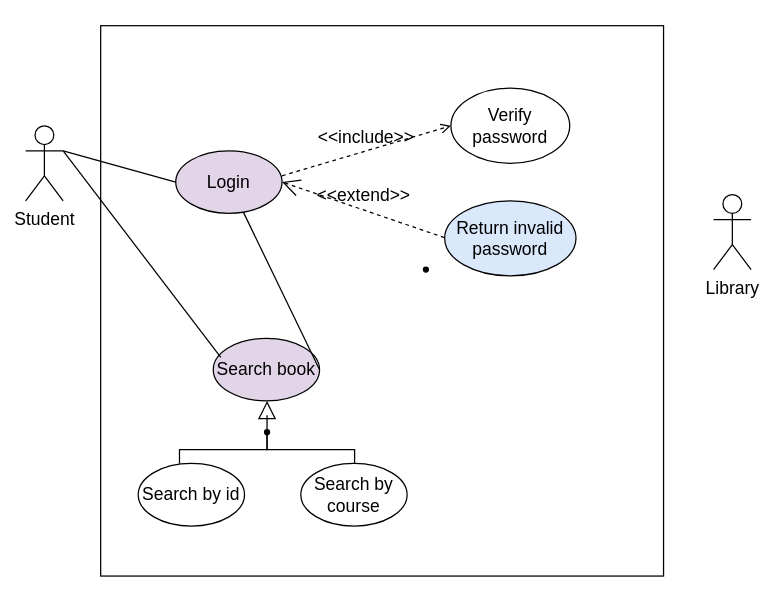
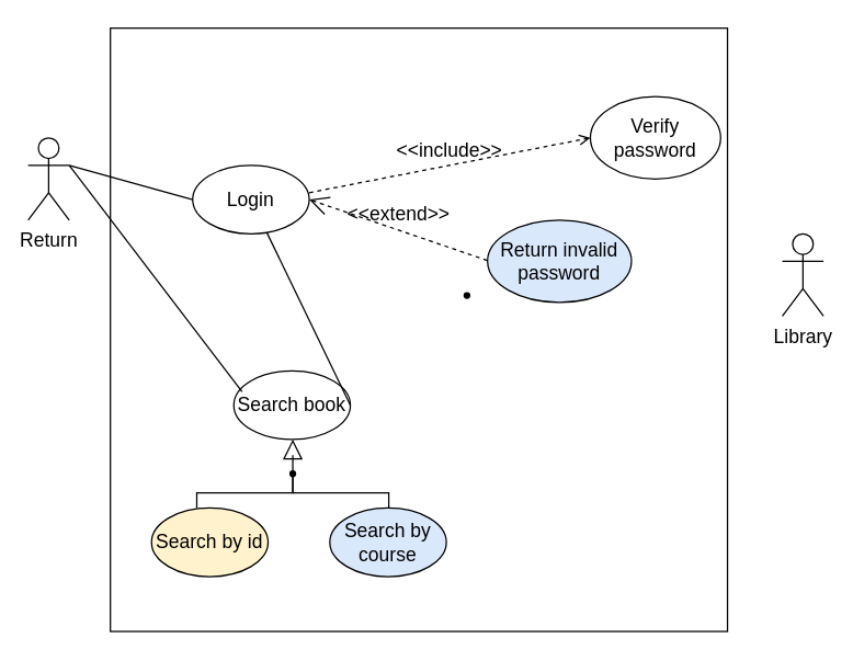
  <mxCell id="0" />
  <mxCell id="1" parent="0" />
  <mxCell id="2" value="" style="rounded=0;whiteSpace=wrap;html=1;" vertex="1" parent="1"><mxGeometry x="80" y="20" width="450" height="440" as="geometry" /></mxCell>
- <mxCell id="3" value="Login" style="ellipse;whiteSpace=wrap;html=1;fontSize=14;fillColor=#e1d5e7;" vertex="1" parent="1"><mxGeometry x="140" y="120" width="85" height="50" as="geometry" /></mxCell>
+ <mxCell id="3" value="Login" style="ellipse;whiteSpace=wrap;html=1;fontSize=14;" vertex="1" parent="1"><mxGeometry x="140" y="120" width="85" height="50" as="geometry" /></mxCell>
  <mxCell id="4" value="Return invalid password" style="ellipse;whiteSpace=wrap;html=1;fontSize=14;fillColor=#dae8fc;" vertex="1" parent="1"><mxGeometry x="355" y="160" width="105" height="60" as="geometry" /></mxCell>
- <mxCell id="5" value="Verify password" style="ellipse;whiteSpace=wrap;html=1;fontSize=14;" vertex="1" parent="1"><mxGeometry x="360" y="70" width="95" height="60" as="geometry" /></mxCell>
+ <mxCell id="5" value="Verify password" style="ellipse;whiteSpace=wrap;html=1;fontSize=14;" vertex="1" parent="1"><mxGeometry x="430" y="70" width="95" height="60" as="geometry" /></mxCell>
  <mxCell id="6" value="&amp;lt;&amp;lt;extend&amp;gt;&amp;gt;" style="edgeStyle=none;html=1;startArrow=open;endArrow=none;startSize=12;verticalAlign=bottom;dashed=1;labelBackgroundColor=none;rounded=0;fontSize=14;exitX=1;exitY=0.5;exitDx=0;exitDy=0;" edge="1" parent="1" source="3"><mxGeometry width="160" relative="1" as="geometry"><mxPoint x="195" y="189.5" as="sourcePoint" /><mxPoint x="355" y="189.5" as="targetPoint" /></mxGeometry></mxCell>
  <mxCell id="7" value="&amp;lt;&amp;lt;include&amp;gt;&amp;gt;" style="html=1;verticalAlign=bottom;labelBackgroundColor=none;endArrow=open;endFill=0;dashed=1;rounded=0;fontSize=14;entryX=0;entryY=0.5;entryDx=0;entryDy=0;" edge="1" parent="1" target="5"><mxGeometry width="160" relative="1" as="geometry"><mxPoint x="225" y="140" as="sourcePoint" /><mxPoint x="385" y="140" as="targetPoint" /></mxGeometry></mxCell>
- <mxCell id="8" value="Search book" style="ellipse;whiteSpace=wrap;html=1;fontSize=14;fillColor=#e1d5e7;" vertex="1" parent="1"><mxGeometry x="170" y="270" width="85" height="50" as="geometry" /></mxCell>
+ <mxCell id="8" value="Search book" style="ellipse;whiteSpace=wrap;html=1;fontSize=14;" vertex="1" parent="1"><mxGeometry x="170" y="270" width="85" height="50" as="geometry" /></mxCell>
  <mxCell id="9" value="" style="verticalAlign=bottom;html=1;ellipse;fillColor=#000000;strokeColor=#000000;fontSize=14;" vertex="1" parent="1"><mxGeometry x="338" y="213" width="4" height="4" as="geometry" /></mxCell>
- <mxCell id="10" value="Student" style="shape=umlActor;verticalLabelPosition=bottom;verticalAlign=top;html=1;outlineConnect=0;fontSize=14;" vertex="1" parent="1"><mxGeometry x="20" y="100" width="30" height="60" as="geometry" /></mxCell>
- <mxCell id="11" value="Library" style="shape=umlActor;verticalLabelPosition=bottom;verticalAlign=top;html=1;outlineConnect=0;fontSize=14;" vertex="1" parent="1"><mxGeometry x="570" y="155" width="30" height="60" as="geometry" /></mxCell>
+ <mxCell id="10" value="Return" style="shape=umlActor;verticalLabelPosition=bottom;verticalAlign=top;html=1;outlineConnect=0;fontSize=14;" vertex="1" parent="1"><mxGeometry x="20" y="100" width="30" height="60" as="geometry" /></mxCell>
+ <mxCell id="11" value="Library" style="shape=umlActor;verticalLabelPosition=bottom;verticalAlign=top;html=1;outlineConnect=0;fontSize=14;" vertex="1" parent="1"><mxGeometry x="570" y="170" width="30" height="60" as="geometry" /></mxCell>
  <mxCell id="12" value="" style="verticalAlign=bottom;html=1;ellipse;fillColor=#000000;strokeColor=#000000;fontSize=14;" vertex="1" parent="1"><mxGeometry x="211" y="343" width="4" height="4" as="geometry" /></mxCell>
  <mxCell id="13" value="" style="edgeStyle=elbowEdgeStyle;html=1;endSize=12;endArrow=block;endFill=0;elbow=horizontal;rounded=0;fontSize=14;" edge="1" source="12" parent="1"><mxGeometry x="1" relative="1" as="geometry"><mxPoint x="213" y="320" as="targetPoint" /></mxGeometry></mxCell>
  <mxCell id="14" value="" style="edgeStyle=elbowEdgeStyle;html=1;elbow=vertical;verticalAlign=bottom;endArrow=none;rounded=0;fontSize=14;" edge="1" source="12" parent="1"><mxGeometry x="1" relative="1" as="geometry"><mxPoint x="283" y="370" as="targetPoint" /></mxGeometry></mxCell>
  <mxCell id="15" value="" style="edgeStyle=elbowEdgeStyle;html=1;elbow=vertical;verticalAlign=bottom;endArrow=none;rounded=0;fontSize=14;" edge="1" source="12" parent="1"><mxGeometry x="1" relative="1" as="geometry"><mxPoint x="143" y="370" as="targetPoint" /></mxGeometry></mxCell>
- <mxCell id="16" value="Search by id" style="ellipse;whiteSpace=wrap;html=1;fontSize=14;" vertex="1" parent="1"><mxGeometry x="110" y="370" width="85" height="50" as="geometry" /></mxCell>
- <mxCell id="17" value="Search by course" style="ellipse;whiteSpace=wrap;html=1;fontSize=14;" vertex="1" parent="1"><mxGeometry x="240" y="370" width="85" height="50" as="geometry" /></mxCell>
+ <mxCell id="16" value="Search by id" style="ellipse;whiteSpace=wrap;html=1;fontSize=14;fillColor=#fff2cc;" vertex="1" parent="1"><mxGeometry x="110" y="370" width="85" height="50" as="geometry" /></mxCell>
+ <mxCell id="17" value="Search by course" style="ellipse;whiteSpace=wrap;html=1;fontSize=14;fillColor=#dae8fc;" vertex="1" parent="1"><mxGeometry x="240" y="370" width="85" height="50" as="geometry" /></mxCell>
  <mxCell id="18" value="" style="endArrow=none;html=1;rounded=0;fontSize=14;entryX=0;entryY=0.5;entryDx=0;entryDy=0;" edge="1" parent="1" target="3"><mxGeometry width="50" height="50" relative="1" as="geometry"><mxPoint x="50" y="120" as="sourcePoint" /><mxPoint x="100" y="70" as="targetPoint" /></mxGeometry></mxCell>
  <mxCell id="19" value="" style="endArrow=none;html=1;rounded=0;fontSize=14;entryX=0.071;entryY=0.305;entryDx=0;entryDy=0;entryPerimeter=0;" edge="1" parent="1" target="8"><mxGeometry width="50" height="50" relative="1" as="geometry"><mxPoint x="50" y="120" as="sourcePoint" /><mxPoint x="100" y="70" as="targetPoint" /></mxGeometry></mxCell>
  <mxCell id="20" value="" style="endArrow=none;html=1;rounded=0;fontSize=14;exitX=1;exitY=0.5;exitDx=0;exitDy=0;" edge="1" parent="1" source="8" target="3"><mxGeometry width="50" height="50" relative="1" as="geometry"><mxPoint x="530" y="170" as="sourcePoint" /><mxPoint x="580" y="120" as="targetPoint" /></mxGeometry></mxCell>
